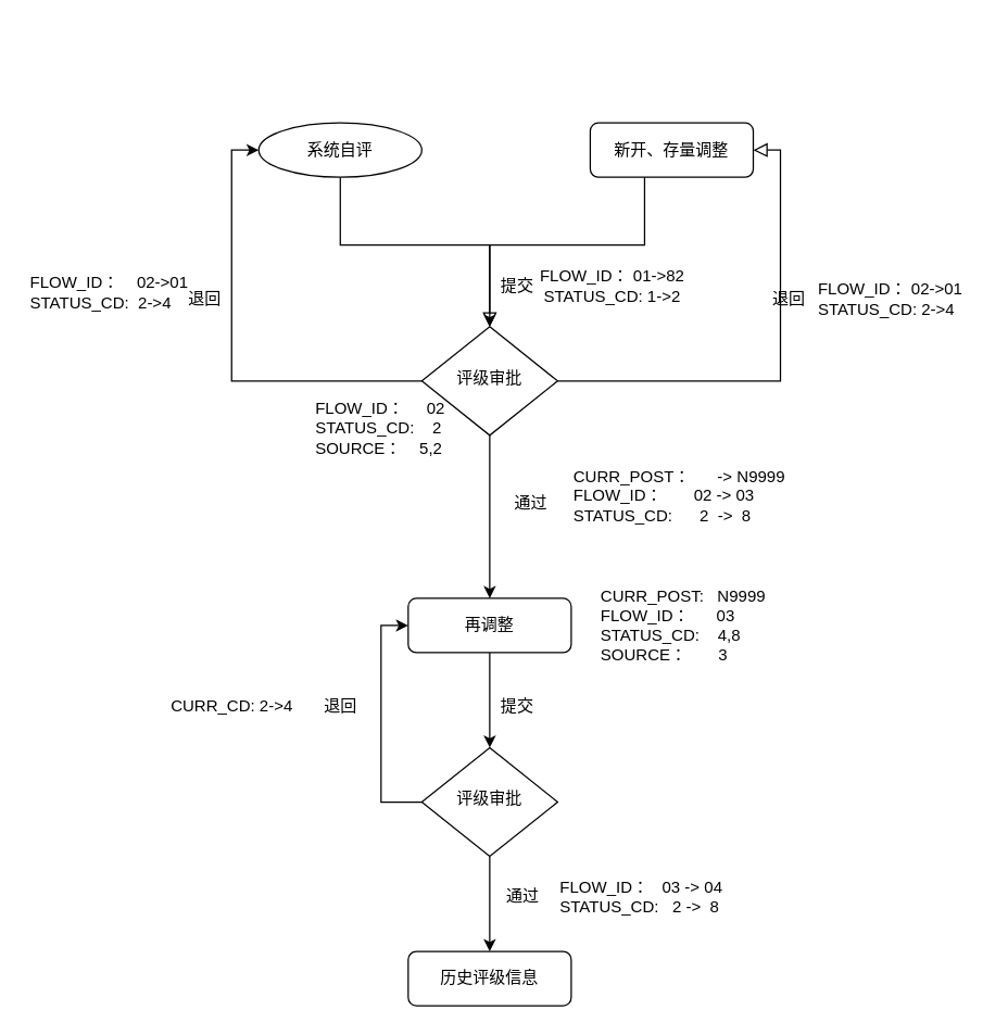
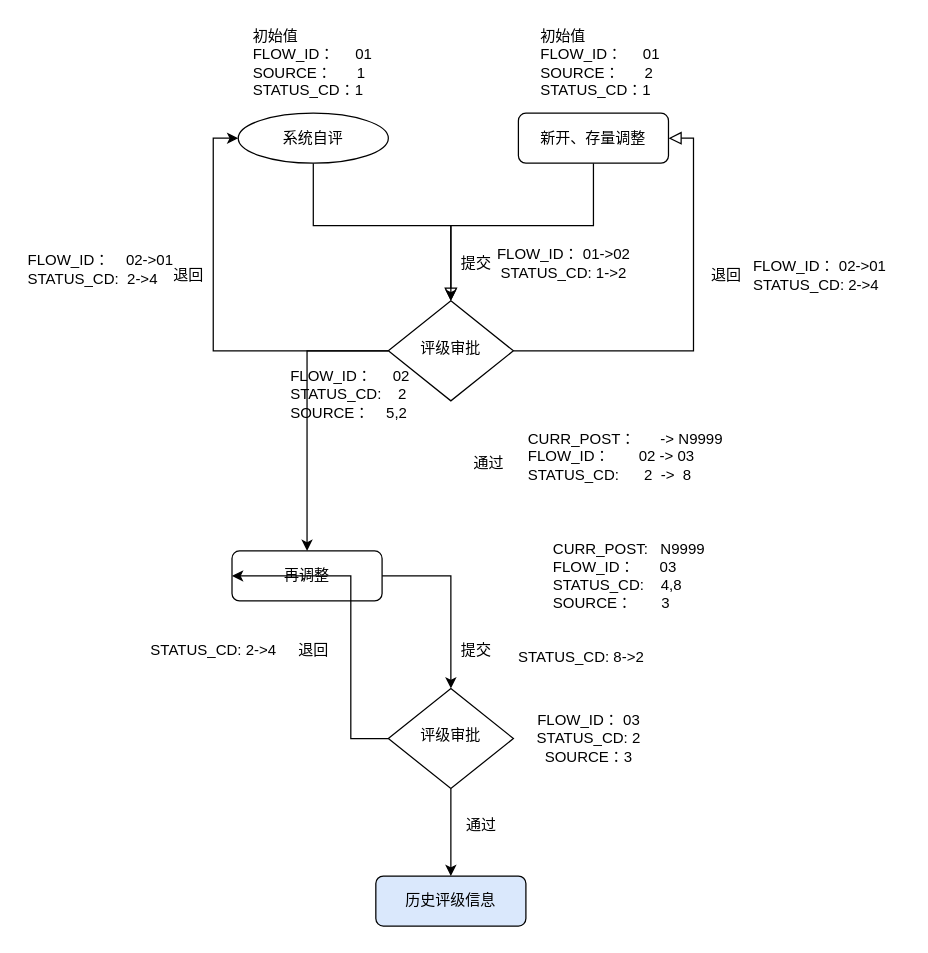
  <mxCell id="0" />
  <mxCell id="1" parent="0" />
  <mxCell id="2" value="" style="rounded=0;html=1;jettySize=auto;orthogonalLoop=1;fontSize=11;endArrow=block;endFill=0;endSize=8;strokeWidth=1;shadow=0;labelBackgroundColor=none;edgeStyle=orthogonalEdgeStyle;" parent="1" source="3" target="7" edge="1"><mxGeometry relative="1" as="geometry"><Array as="points"><mxPoint x="250" y="180" /><mxPoint x="360" y="180" /></Array></mxGeometry></mxCell>
  <mxCell id="3" value="系统自评" style="ellipse;whiteSpace=wrap;html=1;fontSize=12;glass=0;strokeWidth=1;shadow=0;" parent="1" vertex="1"><mxGeometry x="190" y="90" width="120" height="40" as="geometry" /></mxCell>
  <mxCell id="4" value="" style="edgeStyle=orthogonalEdgeStyle;rounded=0;html=1;jettySize=auto;orthogonalLoop=1;fontSize=11;endArrow=block;endFill=0;endSize=8;strokeWidth=1;shadow=0;labelBackgroundColor=none;entryX=1;entryY=0.5;entryDx=0;entryDy=0;" parent="1" source="7" target="9" edge="1"><mxGeometry y="10" relative="1" as="geometry"><mxPoint as="offset" /><mxPoint x="580" y="280" as="targetPoint" /></mxGeometry></mxCell>
  <mxCell id="5" style="edgeStyle=orthogonalEdgeStyle;rounded=0;orthogonalLoop=1;jettySize=auto;html=1;entryX=0;entryY=0.5;entryDx=0;entryDy=0;" edge="1" parent="1" source="7" target="3"><mxGeometry relative="1" as="geometry"><mxPoint x="180" y="110" as="targetPoint" /><Array as="points"><mxPoint x="170" y="280" /><mxPoint x="170" y="110" /></Array></mxGeometry></mxCell>
  <mxCell id="6" style="edgeStyle=orthogonalEdgeStyle;rounded=0;orthogonalLoop=1;jettySize=auto;html=1;" edge="1" parent="1" source="7" target="20"><mxGeometry relative="1" as="geometry" /></mxCell>
  <mxCell id="7" value="评级审批" style="rhombus;whiteSpace=wrap;html=1;shadow=0;fontFamily=Helvetica;fontSize=12;align=center;strokeWidth=1;spacing=6;spacingTop=-4;" parent="1" vertex="1"><mxGeometry x="310" y="240" width="100" height="80" as="geometry" /></mxCell>
  <mxCell id="8" style="edgeStyle=orthogonalEdgeStyle;rounded=0;orthogonalLoop=1;jettySize=auto;html=1;entryX=0.5;entryY=0;entryDx=0;entryDy=0;" edge="1" parent="1" source="9" target="7"><mxGeometry relative="1" as="geometry"><Array as="points"><mxPoint x="474" y="180" /><mxPoint x="360" y="180" /></Array></mxGeometry></mxCell>
- <mxCell id="9" value="新开、存量调整" style="rounded=1;whiteSpace=wrap;html=1;fontSize=12;glass=0;strokeWidth=1;shadow=0;" vertex="1" parent="1"><mxGeometry x="434" y="90" width="120" height="40" as="geometry" /></mxCell>
+ <mxCell id="9" value="新开、存量调整" style="rounded=1;whiteSpace=wrap;html=1;fontSize=12;glass=0;strokeWidth=1;shadow=0;" vertex="1" parent="1"><mxGeometry x="414" y="90" width="120" height="40" as="geometry" /></mxCell>
  <mxCell id="10" value="退回" style="text;html=1;align=center;verticalAlign=middle;resizable=0;points=[];autosize=1;" vertex="1" parent="1"><mxGeometry x="560" y="210" width="40" height="20" as="geometry" /></mxCell>
  <mxCell id="11" value="通过" style="text;html=1;align=center;verticalAlign=middle;resizable=0;points=[];autosize=1;" vertex="1" parent="1"><mxGeometry x="370" y="360" width="40" height="20" as="geometry" /></mxCell>
  <mxCell id="12" value="提交" style="text;html=1;align=center;verticalAlign=middle;resizable=0;points=[];autosize=1;" vertex="1" parent="1"><mxGeometry x="360" y="200" width="40" height="20" as="geometry" /></mxCell>
  <mxCell id="13" value="退回" style="text;html=1;align=center;verticalAlign=middle;resizable=0;points=[];autosize=1;" vertex="1" parent="1"><mxGeometry x="130" y="210" width="40" height="20" as="geometry" /></mxCell>
+ <mxCell id="14" value="初始值&lt;br&gt;FLOW_ID：&amp;nbsp; &amp;nbsp; &amp;nbsp;01&lt;br&gt;SOURCE：&amp;nbsp; &amp;nbsp; &amp;nbsp; 2&lt;br&gt;STATUS_CD：1" style="text;html=1;align=left;verticalAlign=middle;resizable=0;points=[];autosize=1;" vertex="1" parent="1"><mxGeometry x="430" y="20" width="110" height="60" as="geometry" /></mxCell>
+ <mxCell id="15" value="初始值&lt;br&gt;FLOW_ID：&amp;nbsp; &amp;nbsp; &amp;nbsp;01&lt;br&gt;SOURCE：&amp;nbsp; &amp;nbsp; &amp;nbsp; 1&lt;br&gt;STATUS_CD：1" style="text;html=1;align=left;verticalAlign=middle;resizable=0;points=[];autosize=1;" vertex="1" parent="1"><mxGeometry x="200" y="20" width="110" height="60" as="geometry" /></mxCell>
  <mxCell id="16" value="FLOW_ID： 02-&amp;gt;01&lt;br&gt;STATUS_CD: 2-&amp;gt;4" style="text;html=1;align=left;verticalAlign=middle;resizable=0;points=[];autosize=1;" vertex="1" parent="1"><mxGeometry x="600" y="205" width="120" height="30" as="geometry" /></mxCell>
  <mxCell id="17" value="FLOW_ID：&amp;nbsp; &amp;nbsp; 02-&amp;gt;01&lt;br&gt;STATUS_CD:&amp;nbsp; 2-&amp;gt;4" style="text;html=1;align=left;verticalAlign=middle;resizable=0;points=[];autosize=1;" vertex="1" parent="1"><mxGeometry x="20" y="200" width="130" height="30" as="geometry" /></mxCell>
- <mxCell id="18" value="FLOW_ID： 01-&amp;gt;82&lt;br&gt;STATUS_CD: 1-&amp;gt;2" style="text;html=1;align=center;verticalAlign=middle;resizable=0;points=[];autosize=1;" vertex="1" parent="1"><mxGeometry x="390" y="195" width="120" height="30" as="geometry" /></mxCell>
+ <mxCell id="18" value="FLOW_ID： 01-&amp;gt;02&lt;br&gt;STATUS_CD: 1-&amp;gt;2" style="text;html=1;align=center;verticalAlign=middle;resizable=0;points=[];autosize=1;" vertex="1" parent="1"><mxGeometry x="390" y="195" width="120" height="30" as="geometry" /></mxCell>
  <mxCell id="19" style="edgeStyle=orthogonalEdgeStyle;rounded=0;orthogonalLoop=1;jettySize=auto;html=1;entryX=0.5;entryY=0;entryDx=0;entryDy=0;" edge="1" parent="1" source="20" target="24"><mxGeometry relative="1" as="geometry" /></mxCell>
- <mxCell id="20" value="再调整" style="rounded=1;whiteSpace=wrap;html=1;fontSize=12;glass=0;strokeWidth=1;shadow=0;" vertex="1" parent="1"><mxGeometry x="300" y="440" width="120" height="40" as="geometry" /></mxCell>
+ <mxCell id="20" value="再调整" style="rounded=1;whiteSpace=wrap;html=1;fontSize=12;glass=0;strokeWidth=1;shadow=0;" vertex="1" parent="1"><mxGeometry x="185" y="440" width="120" height="40" as="geometry" /></mxCell>
  <mxCell id="21" value="CURR_POST：&amp;nbsp; &amp;nbsp; &amp;nbsp; -&amp;gt; N9999&lt;br&gt;FLOW_ID：&amp;nbsp; &amp;nbsp; &amp;nbsp; &amp;nbsp;02 -&amp;gt; 03&lt;br&gt;STATUS_CD:&amp;nbsp; &amp;nbsp; &amp;nbsp; 2&amp;nbsp; -&amp;gt;&amp;nbsp; 8" style="text;html=1;align=left;verticalAlign=middle;resizable=0;points=[];autosize=1;" vertex="1" parent="1"><mxGeometry x="420" y="340" width="170" height="50" as="geometry" /></mxCell>
  <mxCell id="22" style="edgeStyle=orthogonalEdgeStyle;rounded=0;orthogonalLoop=1;jettySize=auto;html=1;entryX=0;entryY=0.5;entryDx=0;entryDy=0;" edge="1" parent="1" source="24" target="20"><mxGeometry relative="1" as="geometry"><Array as="points"><mxPoint x="280" y="590" /><mxPoint x="280" y="460" /></Array></mxGeometry></mxCell>
  <mxCell id="23" style="edgeStyle=orthogonalEdgeStyle;rounded=0;orthogonalLoop=1;jettySize=auto;html=1;" edge="1" parent="1" source="24"><mxGeometry relative="1" as="geometry"><mxPoint x="360" y="700" as="targetPoint" /></mxGeometry></mxCell>
  <mxCell id="24" value="评级审批" style="rhombus;whiteSpace=wrap;html=1;shadow=0;fontFamily=Helvetica;fontSize=12;align=center;strokeWidth=1;spacing=6;spacingTop=-4;" vertex="1" parent="1"><mxGeometry x="310" y="550" width="100" height="80" as="geometry" /></mxCell>
  <mxCell id="25" value="退回" style="text;html=1;align=center;verticalAlign=middle;resizable=0;points=[];autosize=1;" vertex="1" parent="1"><mxGeometry x="230" y="510" width="40" height="20" as="geometry" /></mxCell>
- <mxCell id="26" value="CURR_CD: 2-&amp;gt;4" style="text;html=1;align=center;verticalAlign=middle;resizable=0;points=[];autosize=1;" vertex="1" parent="1"><mxGeometry x="110" y="510" width="120" height="20" as="geometry" /></mxCell>
+ <mxCell id="26" value="STATUS_CD: 2-&amp;gt;4" style="text;html=1;align=center;verticalAlign=middle;resizable=0;points=[];autosize=1;" vertex="1" parent="1"><mxGeometry x="110" y="510" width="120" height="20" as="geometry" /></mxCell>
  <mxCell id="27" value="提交" style="text;html=1;align=center;verticalAlign=middle;resizable=0;points=[];autosize=1;" vertex="1" parent="1"><mxGeometry x="360" y="510" width="40" height="20" as="geometry" /></mxCell>
  <mxCell id="28" value="CURR_POST:&amp;nbsp; &amp;nbsp;N9999&lt;br&gt;FLOW_ID：&amp;nbsp; &amp;nbsp; &amp;nbsp; 03&lt;br&gt;STATUS_CD:&amp;nbsp; &amp;nbsp; 4,8&lt;br&gt;SOURCE：&amp;nbsp; &amp;nbsp; &amp;nbsp; &amp;nbsp;3" style="text;html=1;align=left;verticalAlign=middle;resizable=0;points=[];autosize=1;" vertex="1" parent="1"><mxGeometry x="440" y="430" width="140" height="60" as="geometry" /></mxCell>
- <mxCell id="30" value="历史评级信息" style="rounded=1;whiteSpace=wrap;html=1;fontSize=12;glass=0;strokeWidth=1;shadow=0;" vertex="1" parent="1"><mxGeometry x="300" y="700" width="120" height="40" as="geometry" /></mxCell>
+ <mxCell id="29" value="STATUS_CD: 8-&amp;gt;2" style="text;html=1;align=center;verticalAlign=middle;resizable=0;points=[];autosize=1;" vertex="1" parent="1"><mxGeometry x="404" y="515" width="120" height="20" as="geometry" /></mxCell>
+ <mxCell id="30" value="历史评级信息" style="rounded=1;whiteSpace=wrap;html=1;fontSize=12;glass=0;strokeWidth=1;shadow=0;fillColor=#dae8fc;" vertex="1" parent="1"><mxGeometry x="300" y="700" width="120" height="40" as="geometry" /></mxCell>
  <mxCell id="31" value="通过" style="text;html=1;align=center;verticalAlign=middle;resizable=0;points=[];autosize=1;" vertex="1" parent="1"><mxGeometry x="364" y="650" width="40" height="20" as="geometry" /></mxCell>
- <mxCell id="32" value="FLOW_ID：&amp;nbsp; &amp;nbsp;03 -&amp;gt; 04&lt;br&gt;STATUS_CD:&amp;nbsp; &amp;nbsp;2 -&amp;gt;&amp;nbsp; 8" style="text;html=1;align=left;verticalAlign=middle;resizable=0;points=[];autosize=1;" vertex="1" parent="1"><mxGeometry x="410" y="645" width="140" height="30" as="geometry" /></mxCell>
+ <mxCell id="33" value="FLOW_ID： 03&lt;br&gt;STATUS_CD: 2&lt;br&gt;SOURCE：3" style="text;html=1;align=center;verticalAlign=middle;resizable=0;points=[];autosize=1;" vertex="1" parent="1"><mxGeometry x="420" y="565" width="100" height="50" as="geometry" /></mxCell>
  <mxCell id="34" value="FLOW_ID：&amp;nbsp; &amp;nbsp; &amp;nbsp;02&lt;br&gt;STATUS_CD:&amp;nbsp; &amp;nbsp; 2&lt;br&gt;SOURCE：&amp;nbsp; &amp;nbsp; 5,2" style="text;html=1;align=left;verticalAlign=middle;resizable=0;points=[];autosize=1;" vertex="1" parent="1"><mxGeometry x="230" y="290" width="110" height="50" as="geometry" /></mxCell>
